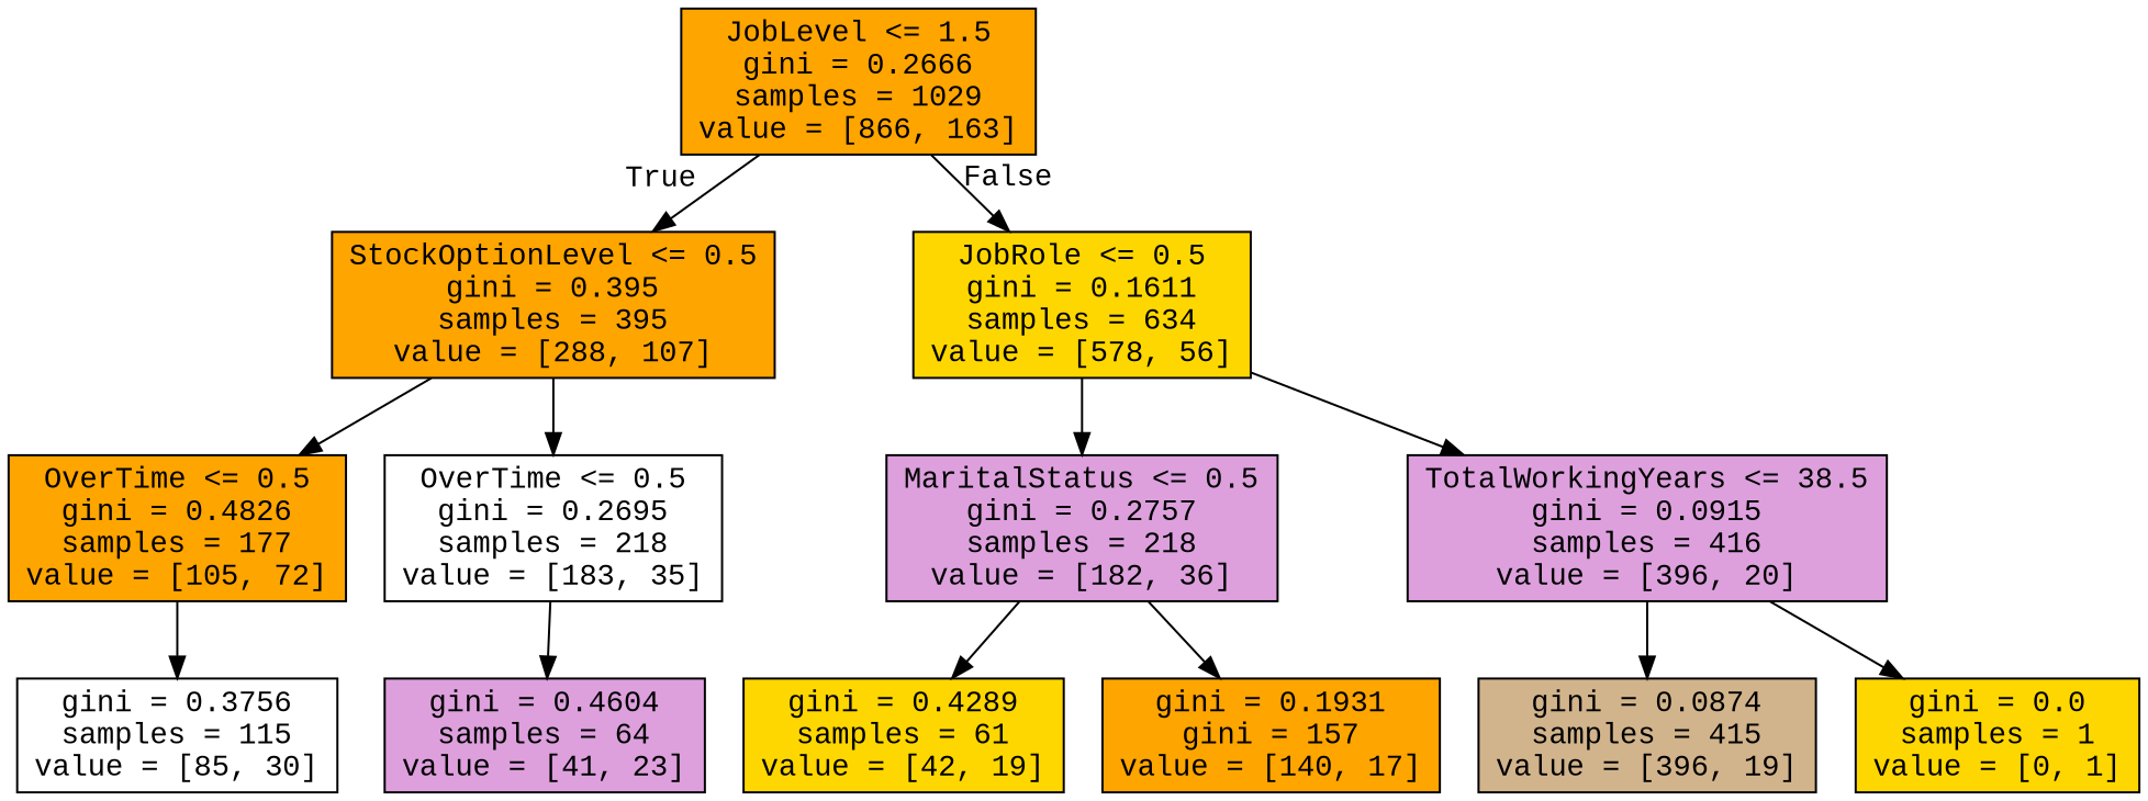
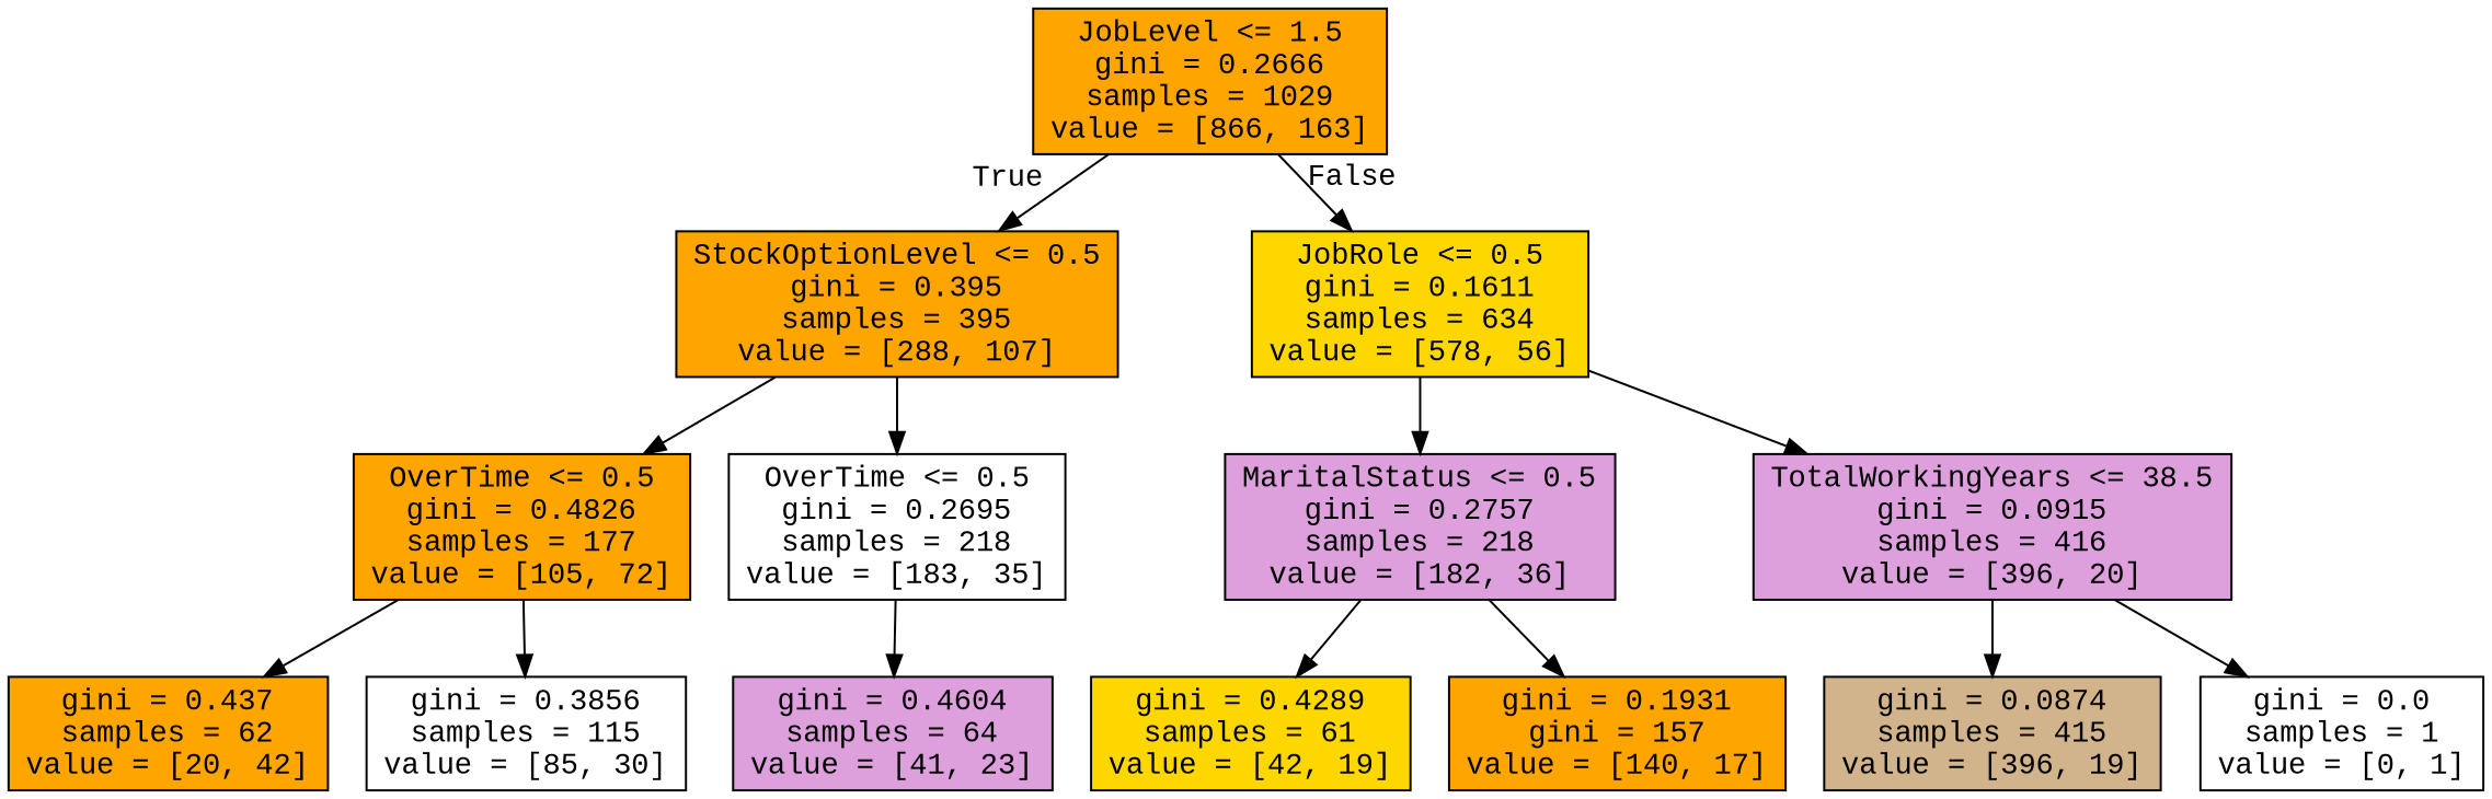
  digraph {
    fontname="Liberation Mono"
    node [color=black fillcolor=orange fontname="Liberation Mono" shape=box style=filled]
    edge [fontname="Liberation Mono"]
    n1 [label="JobLevel <= 1.5\ngini = 0.2666\nsamples = 1029\nvalue = [866, 163]"]
    n2 [label="StockOptionLevel <= 0.5\ngini = 0.395\nsamples = 395\nvalue = [288, 107]"]
    n3 [fillcolor=gold label="JobRole <= 0.5\ngini = 0.1611\nsamples = 634\nvalue = [578, 56]"]
    n4 [label="OverTime <= 0.5\ngini = 0.4826\nsamples = 177\nvalue = [105, 72]"]
    n5 [fillcolor=white label="OverTime <= 0.5\ngini = 0.2695\nsamples = 218\nvalue = [183, 35]"]
    n6 [fillcolor=plum label="MaritalStatus <= 0.5\ngini = 0.2757\nsamples = 218\nvalue = [182, 36]"]
    n7 [fillcolor=plum label="TotalWorkingYears <= 38.5\ngini = 0.0915\nsamples = 416\nvalue = [396, 20]"]
-   n9 [fillcolor=white label="gini = 0.3756\nsamples = 115\nvalue = [85, 30]"]
+   n8 [label="gini = 0.437\nsamples = 62\nvalue = [20, 42]"]
+   n9 [fillcolor=white label="gini = 0.3856\nsamples = 115\nvalue = [85, 30]"]
    n10 [fillcolor=plum label="gini = 0.4604\nsamples = 64\nvalue = [41, 23]"]
    n11 [fillcolor=gold label="gini = 0.4289\nsamples = 61\nvalue = [42, 19]"]
    n12 [label="gini = 0.1931\ngini = 157\nvalue = [140, 17]"]
    n13 [fillcolor=tan label="gini = 0.0874\nsamples = 415\nvalue = [396, 19]"]
-   n14 [fillcolor=gold label="gini = 0.0\nsamples = 1\nvalue = [0, 1]"]
+   n14 [fillcolor=white label="gini = 0.0\nsamples = 1\nvalue = [0, 1]"]
    n1 -> n2 [headlabel=True labelangle=45 labeldistance=2.5]
    n1 -> n3 [headlabel=False labelangle=-45 labeldistance=2.5]
    n2 -> n4
    n2 -> n5
    n3 -> n6
    n3 -> n7
+   n4 -> n8
    n4 -> n9
    n5 -> n10
    n6 -> n11
    n6 -> n12
    n7 -> n13
    n7 -> n14
  }
